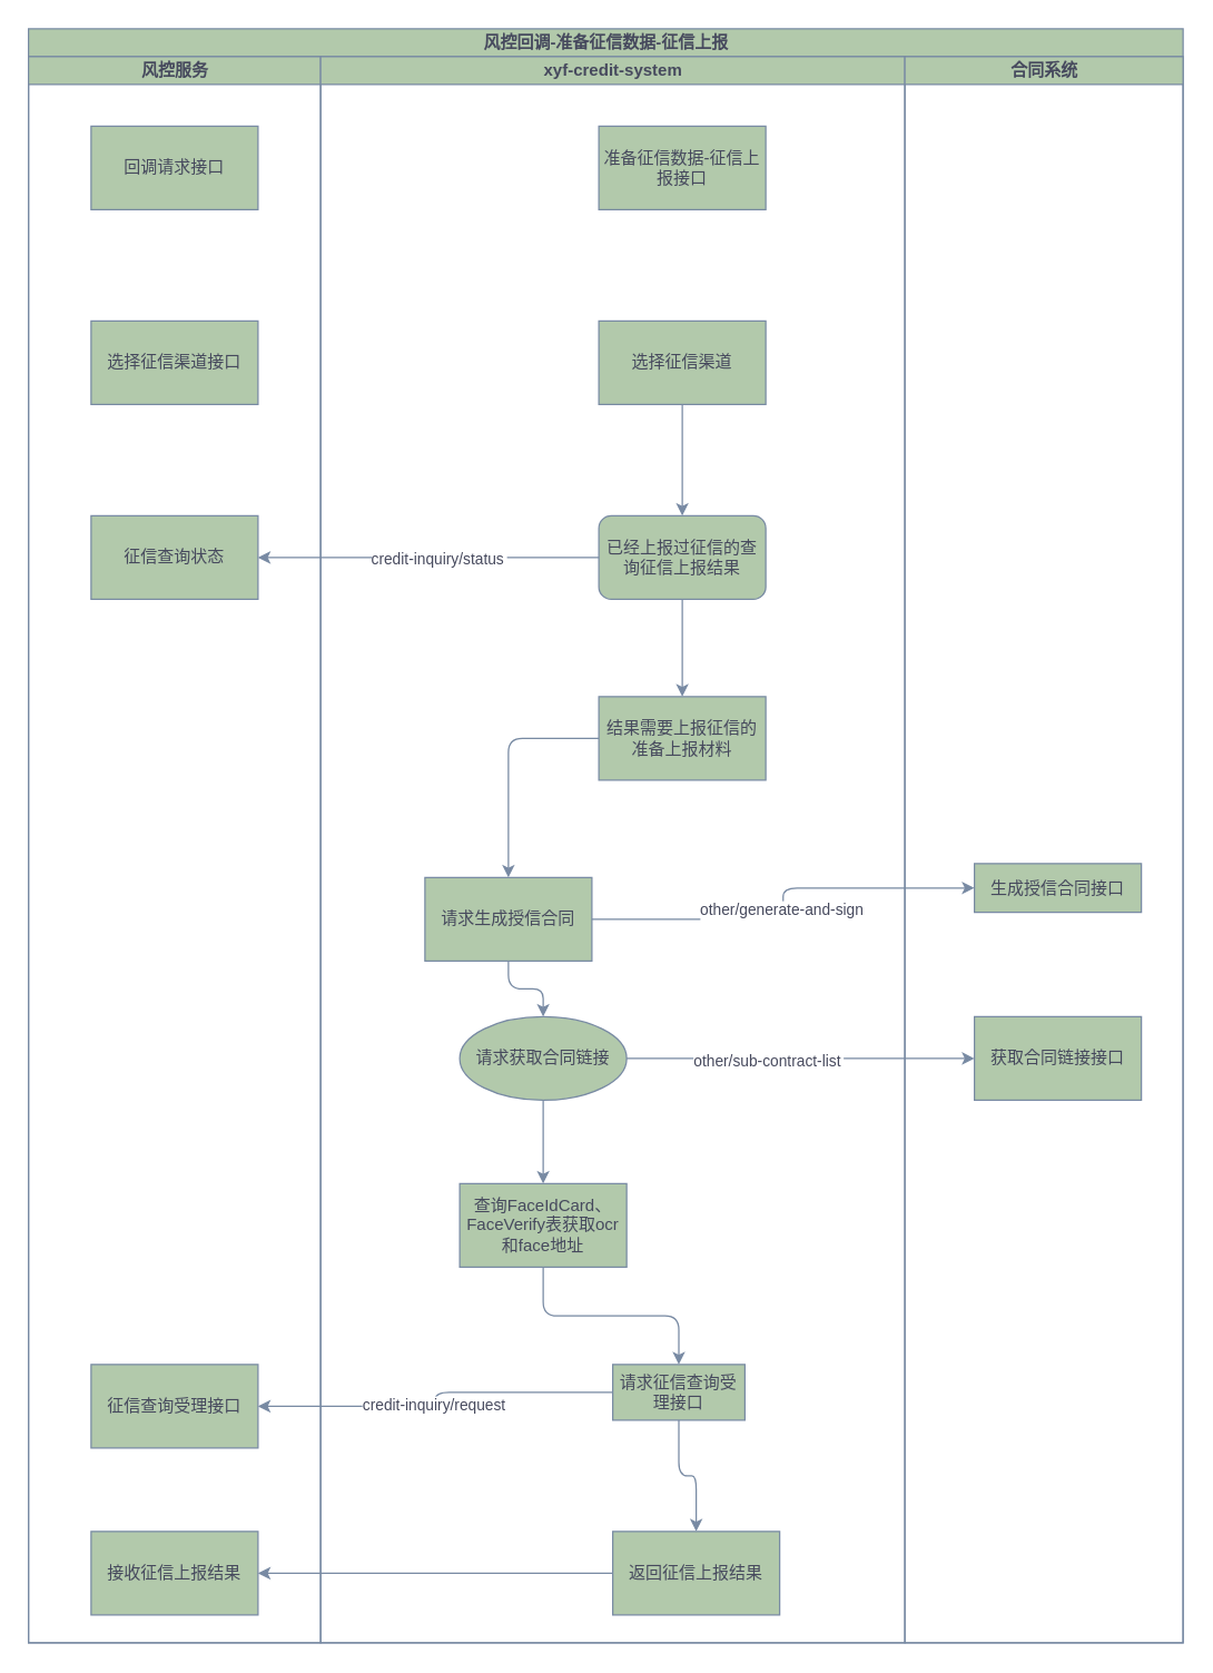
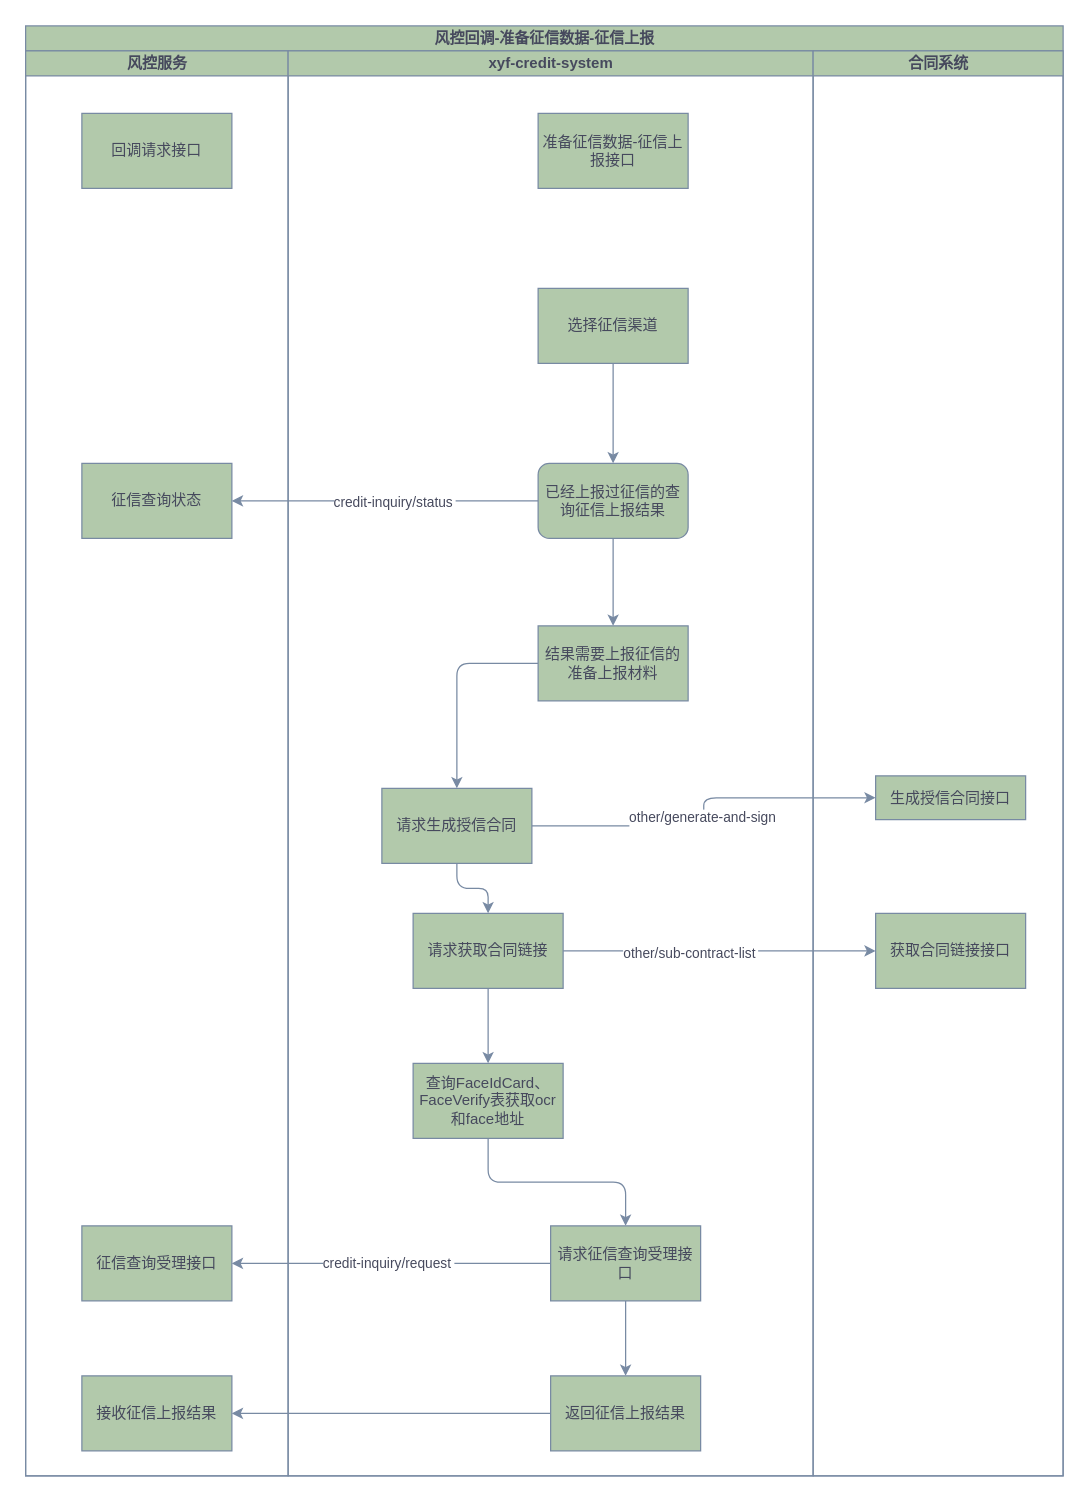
  <mxCell id="0" />
  <mxCell id="1" parent="0" />
  <mxCell id="2" value="风控回调-准备征信数据-征信上报" style="swimlane;childLayout=stackLayout;resizeParent=1;resizeParentMax=0;startSize=20;html=1;labelBackgroundColor=none;fillColor=#B2C9AB;strokeColor=#788AA3;fontColor=#46495D;" vertex="1" parent="1"><mxGeometry x="20" y="20" width="830" height="1160" as="geometry" /></mxCell>
  <mxCell id="3" value="风控服务" style="swimlane;startSize=20;html=1;labelBackgroundColor=none;fillColor=#B2C9AB;strokeColor=#788AA3;fontColor=#46495D;" vertex="1" parent="2"><mxGeometry y="20" width="210" height="1140" as="geometry" /></mxCell>
  <mxCell id="4" value="回调请求接口" style="rounded=0;whiteSpace=wrap;html=1;strokeColor=#788AA3;fontColor=#46495D;fillColor=#B2C9AB;" vertex="1" parent="3"><mxGeometry x="45" y="50" width="120" height="60" as="geometry" /></mxCell>
- <mxCell id="5" value="选择征信渠道接口" style="rounded=0;whiteSpace=wrap;html=1;strokeColor=#788AA3;fontColor=#46495D;fillColor=#B2C9AB;" vertex="1" parent="3"><mxGeometry x="45" y="190" width="120" height="60" as="geometry" /></mxCell>
  <mxCell id="6" value="征信查询状态" style="rounded=0;whiteSpace=wrap;html=1;strokeColor=#788AA3;fontColor=#46495D;fillColor=#B2C9AB;" vertex="1" parent="3"><mxGeometry x="45" y="330" width="120" height="60" as="geometry" /></mxCell>
  <mxCell id="7" value="征信查询受理接口" style="whiteSpace=wrap;html=1;fillColor=#B2C9AB;strokeColor=#788AA3;fontColor=#46495D;rounded=0;" vertex="1" parent="3"><mxGeometry x="45" y="940" width="120" height="60" as="geometry" /></mxCell>
  <mxCell id="8" value="接收征信上报结果" style="whiteSpace=wrap;html=1;fillColor=#B2C9AB;strokeColor=#788AA3;fontColor=#46495D;rounded=0;" vertex="1" parent="3"><mxGeometry x="45" y="1060" width="120" height="60" as="geometry" /></mxCell>
  <mxCell id="9" value="xyf-credit-system" style="swimlane;startSize=20;html=1;labelBackgroundColor=none;fillColor=#B2C9AB;strokeColor=#788AA3;fontColor=#46495D;" vertex="1" parent="2"><mxGeometry x="210" y="20" width="420" height="1140" as="geometry" /></mxCell>
  <mxCell id="10" value="准备征信数据-征信上报接口" style="rounded=0;whiteSpace=wrap;html=1;strokeColor=#788AA3;fontColor=#46495D;fillColor=#B2C9AB;" vertex="1" parent="9"><mxGeometry x="200" y="50" width="120" height="60" as="geometry" /></mxCell>
  <mxCell id="11" value="" style="edgeStyle=orthogonalEdgeStyle;shape=connector;curved=0;rounded=1;orthogonalLoop=1;jettySize=auto;html=1;labelBackgroundColor=default;strokeColor=#788AA3;align=center;verticalAlign=middle;fontFamily=Helvetica;fontSize=11;fontColor=#46495D;endArrow=classic;fillColor=#B2C9AB;" edge="1" parent="9" source="12" target="14"><mxGeometry relative="1" as="geometry" /></mxCell>
  <mxCell id="12" value="选择征信渠道" style="rounded=0;whiteSpace=wrap;html=1;strokeColor=#788AA3;fontColor=#46495D;fillColor=#B2C9AB;" vertex="1" parent="9"><mxGeometry x="200" y="190" width="120" height="60" as="geometry" /></mxCell>
  <mxCell id="13" value="" style="edgeStyle=orthogonalEdgeStyle;shape=connector;curved=0;rounded=1;orthogonalLoop=1;jettySize=auto;html=1;labelBackgroundColor=default;strokeColor=#788AA3;align=center;verticalAlign=middle;fontFamily=Helvetica;fontSize=11;fontColor=#46495D;endArrow=classic;fillColor=#B2C9AB;" edge="1" parent="9" source="14" target="16"><mxGeometry relative="1" as="geometry" /></mxCell>
  <mxCell id="14" value="已经上报过征信的查询征信上报结果" style="whiteSpace=wrap;html=1;strokeColor=#788AA3;fontColor=#46495D;fillColor=#B2C9AB;rounded=1;" vertex="1" parent="9"><mxGeometry x="200" y="330" width="120" height="60" as="geometry" /></mxCell>
  <mxCell id="15" value="" style="edgeStyle=orthogonalEdgeStyle;shape=connector;curved=0;rounded=1;orthogonalLoop=1;jettySize=auto;html=1;labelBackgroundColor=default;strokeColor=#788AA3;align=center;verticalAlign=middle;fontFamily=Helvetica;fontSize=11;fontColor=#46495D;endArrow=classic;fillColor=#B2C9AB;" edge="1" parent="9" source="16" target="18"><mxGeometry relative="1" as="geometry" /></mxCell>
  <mxCell id="16" value="结果需要上报征信的准备上报材料" style="rounded=0;whiteSpace=wrap;html=1;strokeColor=#788AA3;fontColor=#46495D;fillColor=#B2C9AB;" vertex="1" parent="9"><mxGeometry x="200" y="460" width="120" height="60" as="geometry" /></mxCell>
  <mxCell id="17" value="" style="edgeStyle=orthogonalEdgeStyle;shape=connector;curved=0;rounded=1;orthogonalLoop=1;jettySize=auto;html=1;labelBackgroundColor=default;strokeColor=#788AA3;align=center;verticalAlign=middle;fontFamily=Helvetica;fontSize=11;fontColor=#46495D;endArrow=classic;fillColor=#B2C9AB;" edge="1" parent="9" source="18" target="20"><mxGeometry relative="1" as="geometry" /></mxCell>
  <mxCell id="18" value="请求生成授信合同" style="rounded=0;whiteSpace=wrap;html=1;strokeColor=#788AA3;fontColor=#46495D;fillColor=#B2C9AB;" vertex="1" parent="9"><mxGeometry x="75" y="590" width="120" height="60" as="geometry" /></mxCell>
  <mxCell id="19" value="" style="edgeStyle=orthogonalEdgeStyle;shape=connector;curved=0;rounded=1;orthogonalLoop=1;jettySize=auto;html=1;labelBackgroundColor=default;strokeColor=#788AA3;align=center;verticalAlign=middle;fontFamily=Helvetica;fontSize=11;fontColor=#46495D;endArrow=classic;fillColor=#B2C9AB;" edge="1" parent="9" source="20" target="22"><mxGeometry relative="1" as="geometry" /></mxCell>
- <mxCell id="20" value="请求获取合同链接" style="ellipse;whiteSpace=wrap;html=1;strokeColor=#788AA3;fontColor=#46495D;fillColor=#B2C9AB;" vertex="1" parent="9"><mxGeometry x="100" y="690" width="120" height="60" as="geometry" /></mxCell>
+ <mxCell id="20" value="请求获取合同链接" style="rounded=0;whiteSpace=wrap;html=1;strokeColor=#788AA3;fontColor=#46495D;fillColor=#B2C9AB;" vertex="1" parent="9"><mxGeometry x="100" y="690" width="120" height="60" as="geometry" /></mxCell>
  <mxCell id="21" value="" style="edgeStyle=orthogonalEdgeStyle;shape=connector;curved=0;rounded=1;orthogonalLoop=1;jettySize=auto;html=1;labelBackgroundColor=default;strokeColor=#788AA3;align=center;verticalAlign=middle;fontFamily=Helvetica;fontSize=11;fontColor=#46495D;endArrow=classic;fillColor=#B2C9AB;" edge="1" parent="9" source="22" target="24"><mxGeometry relative="1" as="geometry" /></mxCell>
  <mxCell id="22" value="查询FaceIdCard、FaceVerify表获取ocr和face地址" style="rounded=0;whiteSpace=wrap;html=1;strokeColor=#788AA3;fontColor=#46495D;fillColor=#B2C9AB;" vertex="1" parent="9"><mxGeometry x="100" y="810" width="120" height="60" as="geometry" /></mxCell>
  <mxCell id="23" value="" style="edgeStyle=orthogonalEdgeStyle;shape=connector;curved=0;rounded=1;orthogonalLoop=1;jettySize=auto;html=1;labelBackgroundColor=default;strokeColor=#788AA3;align=center;verticalAlign=middle;fontFamily=Helvetica;fontSize=11;fontColor=#46495D;endArrow=classic;fillColor=#B2C9AB;" edge="1" parent="9" source="24" target="25"><mxGeometry relative="1" as="geometry" /></mxCell>
- <mxCell id="24" value="请求征信查询受理接口" style="rounded=0;whiteSpace=wrap;html=1;strokeColor=#788AA3;fontColor=#46495D;fillColor=#B2C9AB;" vertex="1" parent="9"><mxGeometry x="210" y="940" width="95" height="40" as="geometry" /></mxCell>
+ <mxCell id="24" value="请求征信查询受理接口" style="rounded=0;whiteSpace=wrap;html=1;strokeColor=#788AA3;fontColor=#46495D;fillColor=#B2C9AB;" vertex="1" parent="9"><mxGeometry x="210" y="940" width="120" height="60" as="geometry" /></mxCell>
  <mxCell id="25" value="返回征信上报结果" style="rounded=0;whiteSpace=wrap;html=1;strokeColor=#788AA3;fontColor=#46495D;fillColor=#B2C9AB;" vertex="1" parent="9"><mxGeometry x="210" y="1060" width="120" height="60" as="geometry" /></mxCell>
  <mxCell id="26" value="合同系统" style="swimlane;startSize=20;html=1;labelBackgroundColor=none;fillColor=#B2C9AB;strokeColor=#788AA3;fontColor=#46495D;" vertex="1" parent="2"><mxGeometry x="630" y="20" width="200" height="1140" as="geometry" /></mxCell>
  <mxCell id="27" value="生成授信合同接口" style="whiteSpace=wrap;html=1;fillColor=#B2C9AB;strokeColor=#788AA3;fontColor=#46495D;rounded=0;" vertex="1" parent="26"><mxGeometry x="50" y="580" width="120" height="35" as="geometry" /></mxCell>
  <mxCell id="28" value="获取合同链接接口" style="whiteSpace=wrap;html=1;fillColor=#B2C9AB;strokeColor=#788AA3;fontColor=#46495D;rounded=0;" vertex="1" parent="26"><mxGeometry x="50" y="690" width="120" height="60" as="geometry" /></mxCell>
  <mxCell id="29" value="" style="edgeStyle=orthogonalEdgeStyle;shape=connector;curved=0;rounded=1;orthogonalLoop=1;jettySize=auto;html=1;labelBackgroundColor=default;strokeColor=#788AA3;align=center;verticalAlign=middle;fontFamily=Helvetica;fontSize=11;fontColor=#46495D;endArrow=classic;fillColor=#B2C9AB;" edge="1" parent="2" source="14" target="6"><mxGeometry relative="1" as="geometry" /></mxCell>
  <mxCell id="30" value="credit-inquiry/status" style="edgeLabel;align=center;verticalAlign=middle;resizable=0;points=[];fontSize=11;fontFamily=Helvetica;fontColor=#46495D;" vertex="1" connectable="0" parent="29"><mxGeometry x="0.227" y="-1" relative="1" as="geometry"><mxPoint x="34" y="1" as="offset" /></mxGeometry></mxCell>
  <mxCell id="31" value="" style="edgeStyle=orthogonalEdgeStyle;shape=connector;curved=0;rounded=1;orthogonalLoop=1;jettySize=auto;html=1;labelBackgroundColor=default;strokeColor=#788AA3;align=center;verticalAlign=middle;fontFamily=Helvetica;fontSize=11;fontColor=#46495D;endArrow=classic;fillColor=#B2C9AB;" edge="1" parent="2" source="18" target="27"><mxGeometry relative="1" as="geometry" /></mxCell>
  <mxCell id="32" value="other/generate-and-sign" style="edgeLabel;align=center;verticalAlign=middle;resizable=0;points=[];fontSize=11;fontFamily=Helvetica;fontColor=#46495D;" vertex="1" connectable="0" parent="31"><mxGeometry x="-0.024" y="1" relative="1" as="geometry"><mxPoint as="offset" /></mxGeometry></mxCell>
  <mxCell id="33" value="" style="edgeStyle=orthogonalEdgeStyle;shape=connector;curved=0;rounded=1;orthogonalLoop=1;jettySize=auto;html=1;labelBackgroundColor=default;strokeColor=#788AA3;align=center;verticalAlign=middle;fontFamily=Helvetica;fontSize=11;fontColor=#46495D;endArrow=classic;fillColor=#B2C9AB;" edge="1" parent="2" source="20" target="28"><mxGeometry relative="1" as="geometry" /></mxCell>
  <mxCell id="34" value="other/sub-contract-list" style="edgeLabel;align=center;verticalAlign=middle;resizable=0;points=[];fontSize=11;fontFamily=Helvetica;fontColor=#46495D;" vertex="1" connectable="0" parent="33"><mxGeometry x="-0.19" y="-1" relative="1" as="geometry"><mxPoint as="offset" /></mxGeometry></mxCell>
  <mxCell id="35" value="" style="edgeStyle=orthogonalEdgeStyle;shape=connector;curved=0;rounded=1;orthogonalLoop=1;jettySize=auto;html=1;labelBackgroundColor=default;strokeColor=#788AA3;align=center;verticalAlign=middle;fontFamily=Helvetica;fontSize=11;fontColor=#46495D;endArrow=classic;fillColor=#B2C9AB;" edge="1" parent="2" source="24" target="7"><mxGeometry relative="1" as="geometry" /></mxCell>
  <mxCell id="36" value="credit-inquiry/request" style="edgeLabel;align=center;verticalAlign=middle;resizable=0;points=[];fontSize=11;fontFamily=Helvetica;fontColor=#46495D;" vertex="1" connectable="0" parent="35"><mxGeometry x="0.029" y="-1" relative="1" as="geometry"><mxPoint as="offset" /></mxGeometry></mxCell>
  <mxCell id="37" value="" style="edgeStyle=orthogonalEdgeStyle;shape=connector;curved=0;rounded=1;orthogonalLoop=1;jettySize=auto;html=1;labelBackgroundColor=default;strokeColor=#788AA3;align=center;verticalAlign=middle;fontFamily=Helvetica;fontSize=11;fontColor=#46495D;endArrow=classic;fillColor=#B2C9AB;" edge="1" parent="2" source="25" target="8"><mxGeometry relative="1" as="geometry" /></mxCell>
